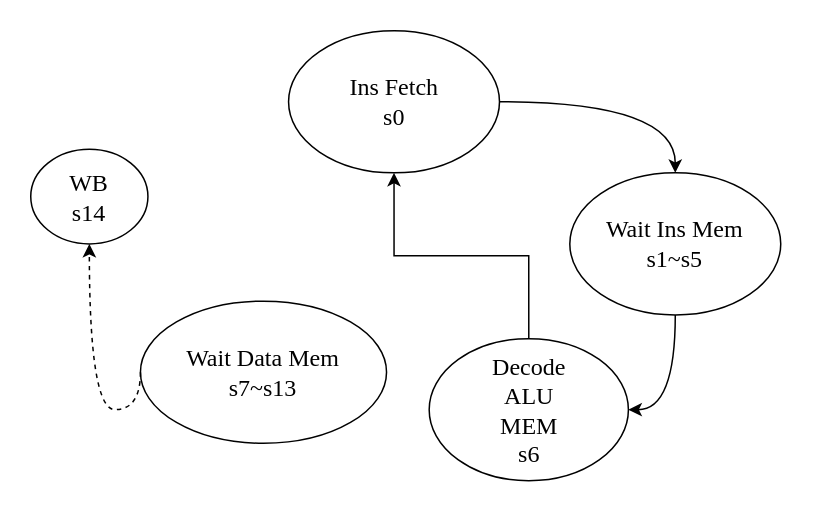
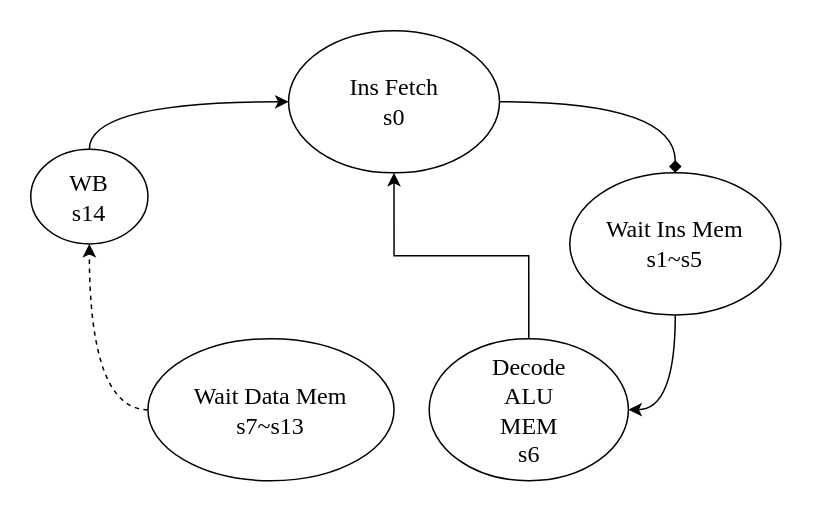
  <mxCell id="0" />
  <mxCell id="1" parent="0" />
  <mxCell id="2" value="" style="group" vertex="1" connectable="0" parent="1"><mxGeometry x="20" y="20" width="500" height="300" as="geometry" /></mxCell>
  <mxCell id="3" value="&lt;font data-font-src=&quot;https://fonts.googleapis.com/css?family=Roboto+Mono&quot; style=&quot;font-size: 16px;&quot;&gt;Ins Fetch&lt;br style=&quot;font-size: 16px;&quot;&gt;s0&lt;/font&gt;" style="ellipse;whiteSpace=wrap;html=1;fontFamily=Source Code Pro;fontSource=https%3A%2F%2Ffonts.googleapis.com%2Fcss%3Ffamily%3DSource%2BCode%2BPro;fontSize=16;" parent="2" vertex="1"><mxGeometry x="171.875" width="140.625" height="94.737" as="geometry" /></mxCell>
- <mxCell id="4" value="" style="curved=1;endArrow=classic;html=1;rounded=0;edgeStyle=orthogonalEdgeStyle;exitX=1;exitY=0.5;exitDx=0;exitDy=0;entryX=0.5;entryY=0;entryDx=0;entryDy=0;fontSize=16;" parent="2" source="3" target="7" edge="1"><mxGeometry width="50" height="50" as="geometry"><mxPoint x="281.25" y="47.368" as="sourcePoint" /><mxPoint x="351.562" y="94.737" as="targetPoint" /><Array as="points"><mxPoint x="429.688" y="47.368" /></Array></mxGeometry></mxCell>
+ <mxCell id="4" value="" style="curved=1;endArrow=diamond;html=1;rounded=0;edgeStyle=orthogonalEdgeStyle;exitX=1;exitY=0.5;exitDx=0;exitDy=0;entryX=0.5;entryY=0;entryDx=0;entryDy=0;fontSize=16;" parent="2" source="3" target="7" edge="1"><mxGeometry width="50" height="50" as="geometry"><mxPoint x="281.25" y="47.368" as="sourcePoint" /><mxPoint x="351.562" y="94.737" as="targetPoint" /><Array as="points"><mxPoint x="429.688" y="47.368" /></Array></mxGeometry></mxCell>
  <mxCell id="5" value="&lt;font data-font-src=&quot;https://fonts.googleapis.com/css?family=Roboto+Mono&quot; style=&quot;font-size: 16px;&quot;&gt;Decode&lt;br style=&quot;font-size: 16px;&quot;&gt;ALU&lt;br style=&quot;font-size: 16px;&quot;&gt;MEM&lt;br style=&quot;font-size: 16px;&quot;&gt;s6&lt;/font&gt;" style="ellipse;whiteSpace=wrap;html=1;fontFamily=Source Code Pro;fontSource=https%3A%2F%2Ffonts.googleapis.com%2Fcss%3Ffamily%3DSource%2BCode%2BPro;fontSize=16;" parent="2" vertex="1"><mxGeometry x="265.625" y="205.263" width="132.812" height="94.737" as="geometry" /></mxCell>
  <mxCell id="6" value="" style="curved=1;endArrow=classic;html=1;rounded=0;fontFamily=Roboto Mono;fontSource=https%3A%2F%2Ffonts.googleapis.com%2Fcss%3Ffamily%3DRoboto%2BMono;fontSize=16;edgeStyle=orthogonalEdgeStyle;exitX=0.5;exitY=1;exitDx=0;exitDy=0;entryX=1;entryY=0.5;entryDx=0;entryDy=0;" parent="2" source="7" target="5" edge="1"><mxGeometry width="50" height="50" as="geometry"><mxPoint x="351.562" y="457.895" as="sourcePoint" /><mxPoint x="484.375" y="457.895" as="targetPoint" /><Array as="points"><mxPoint x="429.688" y="252.632" /></Array></mxGeometry></mxCell>
  <mxCell id="7" value="Wait Ins Mem&lt;br style=&quot;font-size: 16px;&quot;&gt;s1~s5" style="ellipse;whiteSpace=wrap;html=1;fontFamily=Source Code Pro;fontSource=https%3A%2F%2Ffonts.googleapis.com%2Fcss%3Ffamily%3DSource%2BCode%2BPro;fontSize=16;" parent="2" vertex="1"><mxGeometry x="359.375" y="94.737" width="140.625" height="94.737" as="geometry" /></mxCell>
- <mxCell id="8" value="Wait Data Mem&lt;br style=&quot;font-size: 16px;&quot;&gt;s7~s13" style="ellipse;whiteSpace=wrap;html=1;fontFamily=Source Code Pro;fontSource=https%3A%2F%2Ffonts.googleapis.com%2Fcss%3Ffamily%3DSource%2BCode%2BPro;fontSize=16;" parent="2" vertex="1"><mxGeometry x="73.125" y="180.263" width="164.062" height="94.737" as="geometry" /></mxCell>
+ <mxCell id="8" value="Wait Data Mem&lt;br style=&quot;font-size: 16px;&quot;&gt;s7~s13" style="ellipse;whiteSpace=wrap;html=1;fontFamily=Source Code Pro;fontSource=https%3A%2F%2Ffonts.googleapis.com%2Fcss%3Ffamily%3DSource%2BCode%2BPro;fontSize=16;" parent="2" vertex="1"><mxGeometry x="78.125" y="205.263" width="164.062" height="94.737" as="geometry" /></mxCell>
  <mxCell id="9" style="edgeStyle=orthogonalEdgeStyle;rounded=0;orthogonalLoop=1;jettySize=auto;html=1;fontFamily=Roboto Mono;fontSource=https%3A%2F%2Ffonts.googleapis.com%2Fcss%3Ffamily%3DRoboto%2BMono;fontSize=16;" parent="2" source="5" target="3" edge="1"><mxGeometry as="geometry" /></mxCell>
  <mxCell id="10" value="WB&lt;br style=&quot;font-size: 16px;&quot;&gt;s14" style="ellipse;whiteSpace=wrap;html=1;fontFamily=Source Code Pro;fontSource=https%3A%2F%2Ffonts.googleapis.com%2Fcss%3Ffamily%3DSource%2BCode%2BPro;fontSize=16;" parent="2" vertex="1"><mxGeometry y="78.947" width="78.125" height="63.158" as="geometry" /></mxCell>
  <mxCell id="11" value="" style="curved=1;endArrow=classic;html=1;rounded=0;fontFamily=Roboto Mono;fontSource=https%3A%2F%2Ffonts.googleapis.com%2Fcss%3Ffamily%3DRoboto%2BMono;fontSize=16;edgeStyle=orthogonalEdgeStyle;exitX=0;exitY=0.5;exitDx=0;exitDy=0;entryX=0.5;entryY=1;entryDx=0;entryDy=0;dashed=1;" parent="2" source="8" target="10" edge="1"><mxGeometry width="50" height="50" as="geometry"><mxPoint x="62.453" y="221.053" as="sourcePoint" /><mxPoint x="140.578" y="142.105" as="targetPoint" /><Array as="points"><mxPoint x="39.062" y="252.632" /></Array></mxGeometry></mxCell>
+ <mxCell id="12" value="" style="curved=1;endArrow=classic;html=1;rounded=0;fontFamily=Roboto Mono;fontSource=https%3A%2F%2Ffonts.googleapis.com%2Fcss%3Ffamily%3DRoboto%2BMono;fontSize=16;edgeStyle=orthogonalEdgeStyle;exitX=0.5;exitY=0;exitDx=0;exitDy=0;entryX=0;entryY=0.5;entryDx=0;entryDy=0;" parent="2" source="10" target="3" edge="1"><mxGeometry width="50" height="50" as="geometry"><mxPoint x="62.5" y="63.158" as="sourcePoint" /><mxPoint x="140.625" y="-15.789" as="targetPoint" /><Array as="points"><mxPoint x="39.062" y="47.368" /></Array></mxGeometry></mxCell>
